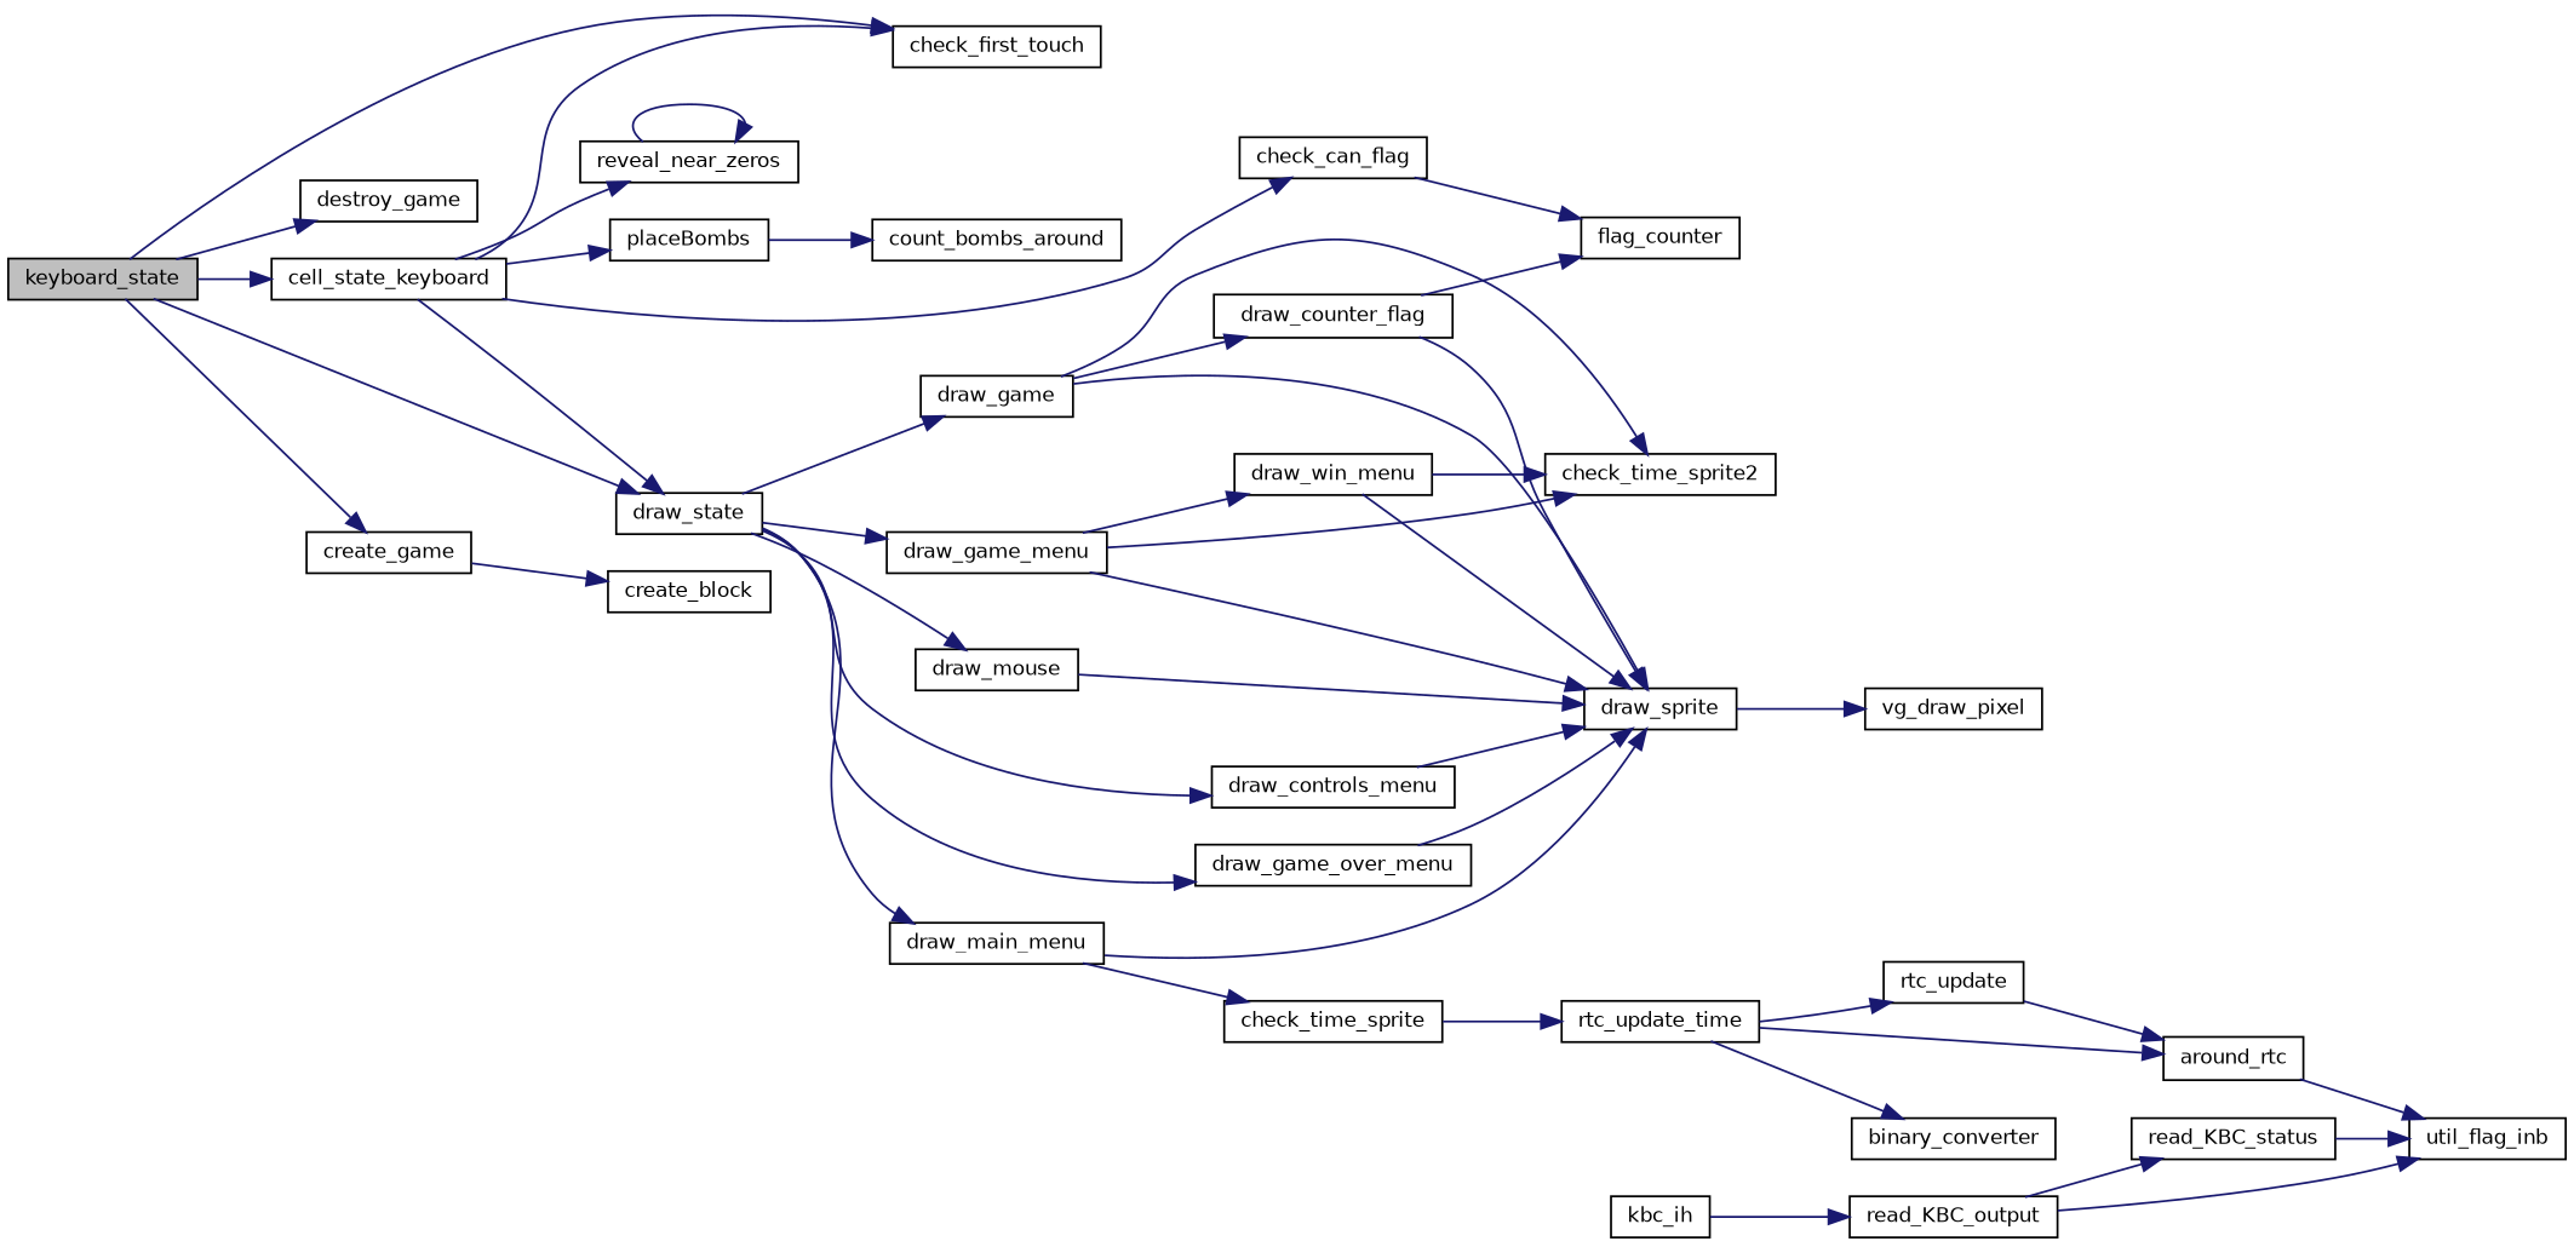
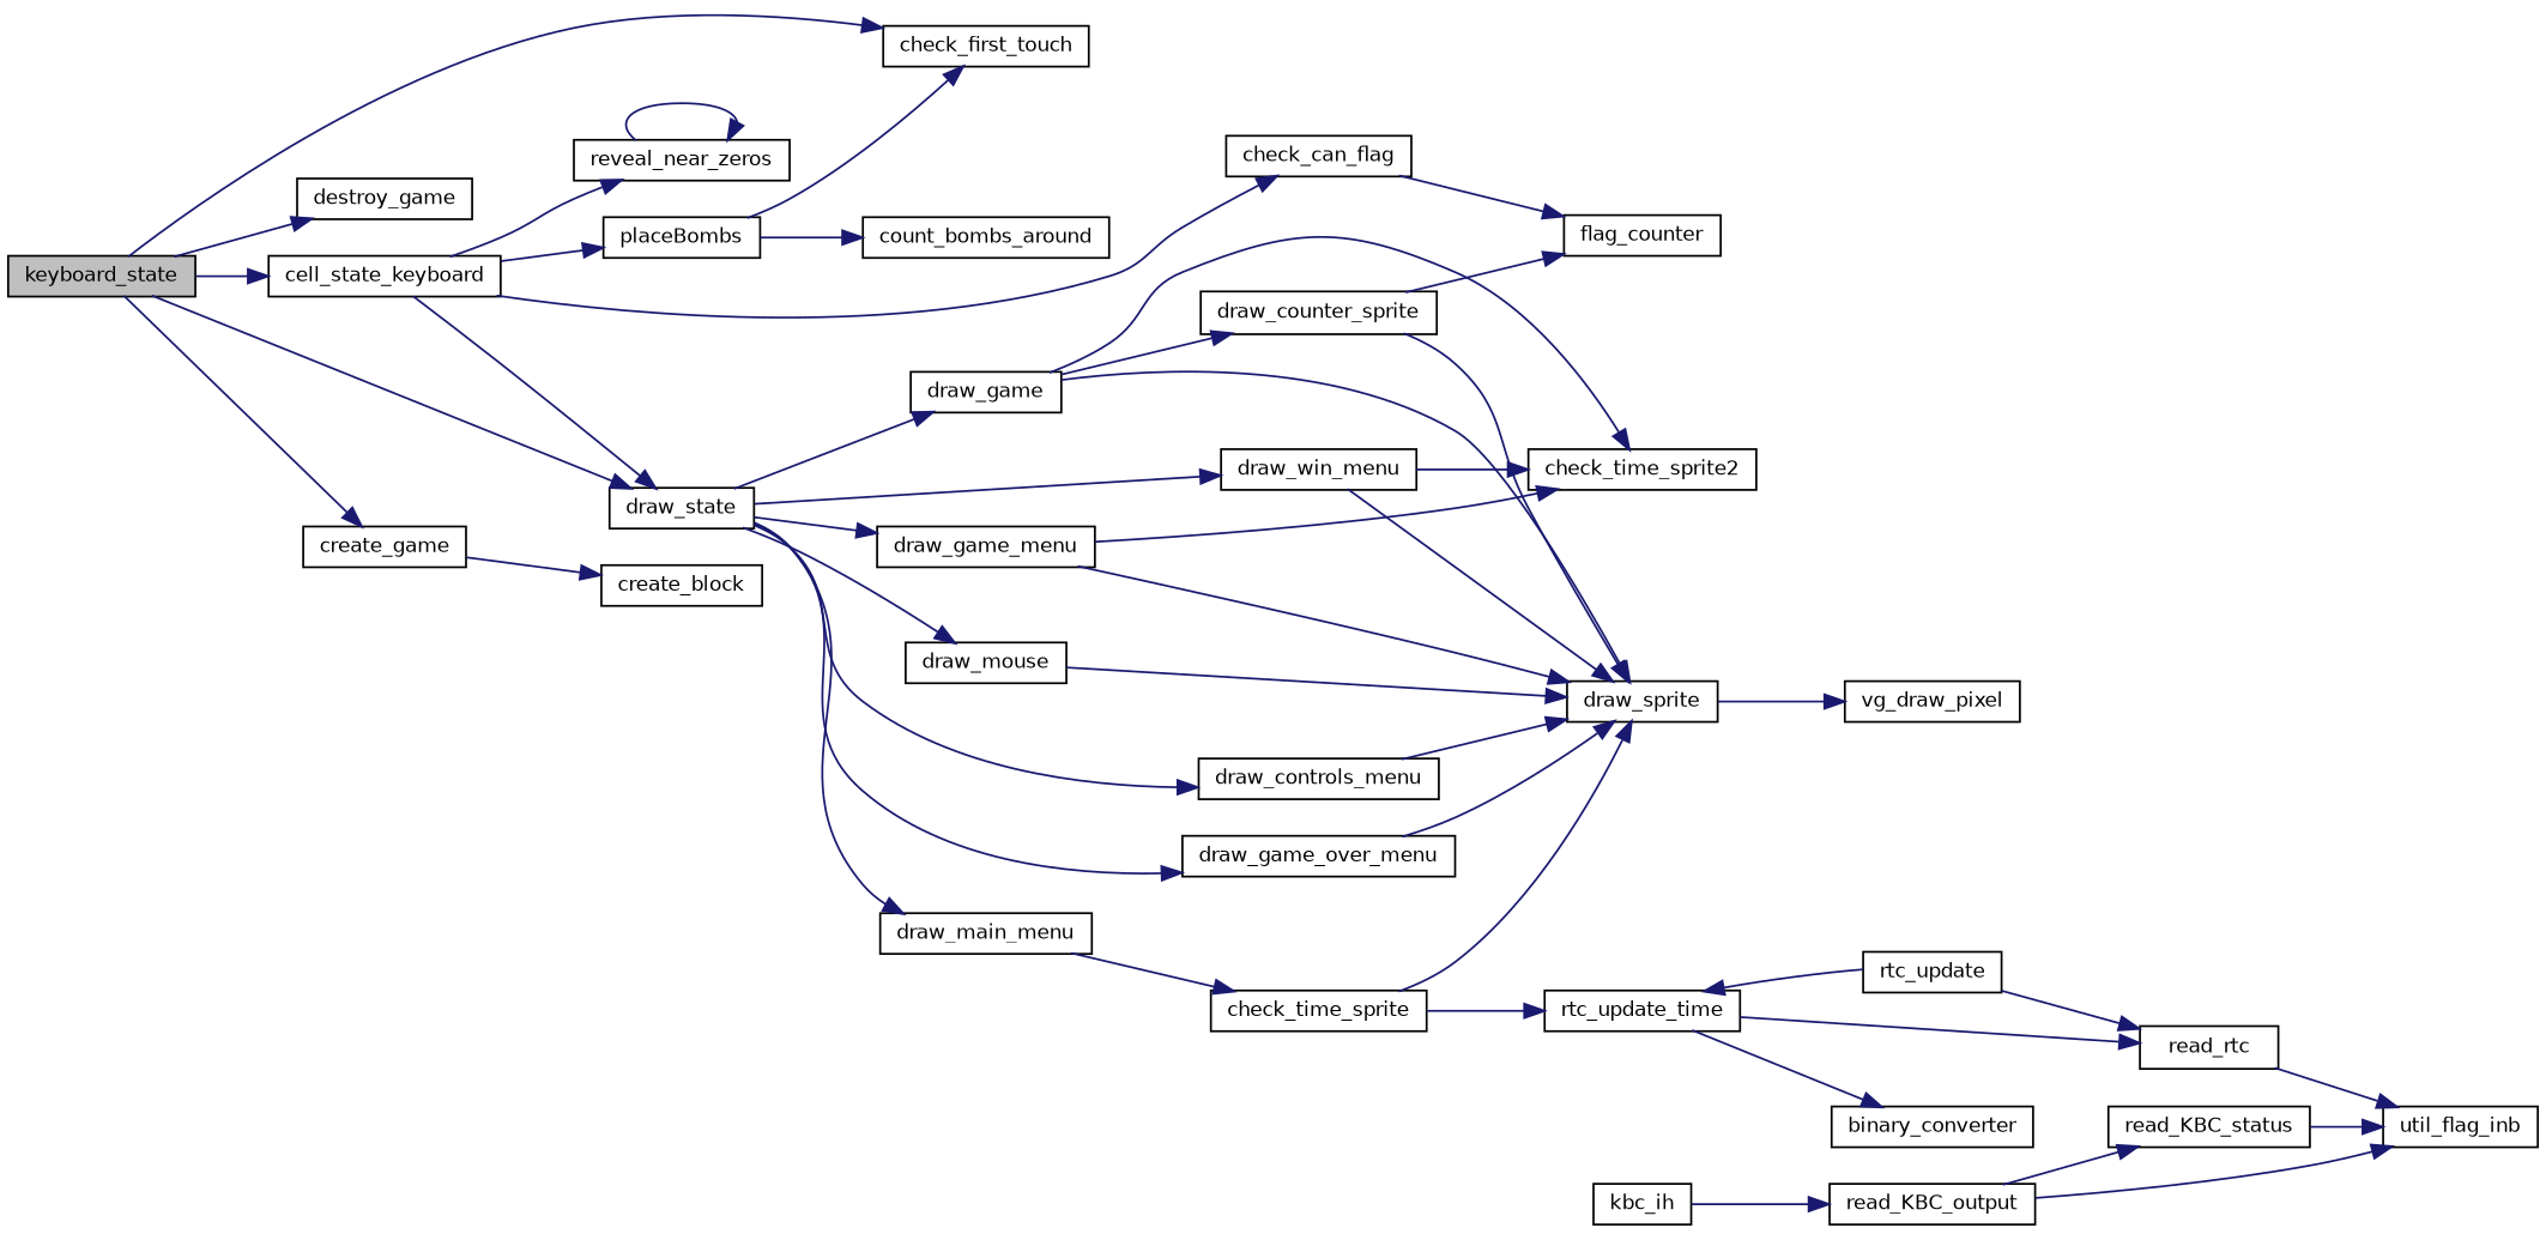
  digraph {
    rankdir=LR
    node [color=black fillcolor=white fontname=Helvetica fontsize=10 shape=record style=filled]
    edge [color=midnightblue fontname=Helvetica fontsize=10 labelfontname=Helvetica labelfontsize=10 style=solid]
    n1 [fillcolor=grey75 fontcolor=black height=0.2 label=keyboard_state width=0.4]
    n2 [height=0.2 label=cell_state_keyboard width=0.4]
    n3 [height=0.2 label=destroy_game width=0.4]
    n4 [height=0.2 label=draw_state width=0.4]
    n5 [height=0.2 label=create_game width=0.4]
    n6 [height=0.2 label=check_first_touch width=0.4]
    n7 [height=0.2 label=check_can_flag width=0.4]
    n8 [height=0.2 label=placeBombs width=0.4]
    n9 [height=0.2 label=reveal_near_zeros width=0.4]
    n10 [height=0.2 label=draw_controls_menu width=0.4]
    n11 [height=0.2 label=draw_game width=0.4]
    n12 [height=0.2 label=draw_game_menu width=0.4]
    n13 [height=0.2 label=draw_game_over_menu width=0.4]
    n14 [height=0.2 label=draw_main_menu width=0.4]
    n15 [height=0.2 label=draw_mouse width=0.4]
    n16 [height=0.2 label=draw_win_menu width=0.4]
    n17 [height=0.2 label=create_block width=0.4]
    n18 [height=0.2 label=kbc_ih width=0.4]
    n19 [height=0.2 label=read_KBC_output width=0.4]
    n20 [height=0.2 label=flag_counter width=0.4]
    n21 [height=0.2 label=count_bombs_around width=0.4]
    n22 [height=0.2 label=draw_sprite width=0.4]
    n23 [height=0.2 label=check_time_sprite2 width=0.4]
-   n24 [height=0.2 label=draw_counter_flag width=0.4]
+   n24 [height=0.2 label=draw_counter_sprite width=0.4]
    n25 [height=0.2 label=check_time_sprite width=0.4]
    n26 [height=0.2 label=vg_draw_pixel width=0.4]
    n27 [height=0.2 label=rtc_update_time width=0.4]
    n28 [height=0.2 label=binary_converter width=0.4]
-   n29 [height=0.2 label=around_rtc width=0.4]
+   n29 [height=0.2 label=read_rtc width=0.4]
    n30 [height=0.2 label=rtc_update width=0.4]
    n31 [height=0.2 label=util_flag_inb width=0.4]
    n32 [height=0.2 label=read_KBC_status width=0.4]
    n1 -> n2
    n1 -> n3
    n1 -> n4
    n1 -> n5
    n1 -> n6
    n2 -> n4
-   n2 -> n6
+   n8 -> n6
    n2 -> n7
    n2 -> n8
    n2 -> n9
    n4 -> n10
    n4 -> n11
    n4 -> n12
    n4 -> n13
    n4 -> n14
    n4 -> n15
-   n12 -> n16
+   n4 -> n16
    n5 -> n17
    n7 -> n20
    n8 -> n21
    n9 -> n9
    n10 -> n22
    n11 -> n22
    n11 -> n23
    n11 -> n24
    n12 -> n22
    n12 -> n23
    n13 -> n22
-   n14 -> n22
+   n25 -> n22
    n14 -> n25
    n15 -> n22
    n16 -> n22
    n16 -> n23
    n18 -> n19
    n19 -> n31
    n19 -> n32
    n22 -> n26
    n24 -> n20
    n24 -> n22
    n25 -> n27
    n27 -> n28
    n27 -> n29
-   n27 -> n30
+   n30 -> n27
    n29 -> n31
    n30 -> n29
    n32 -> n31
  }
